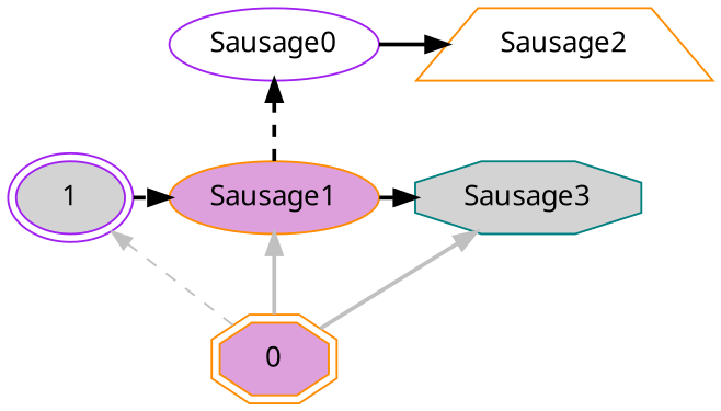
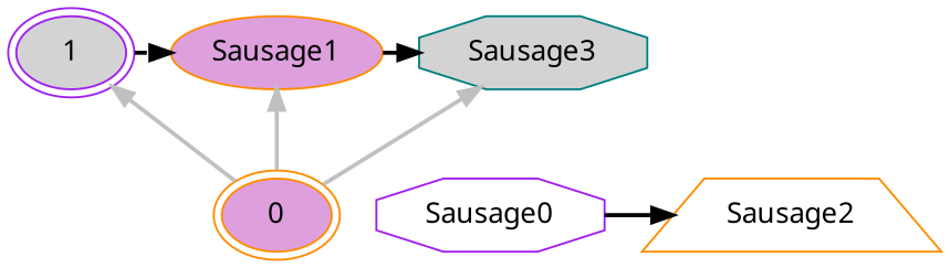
  digraph {
    rankdir=BT
    node [color=darkorange fillcolor=lightgrey fontname="Arial Unicode Multicast" shape=ellipse style=filled]
    edge [penwidth=2 style=bold]
    n1 [color=purple label=1 peripheries=2]
    Sausage1 [fillcolor=plum]
    Sausage3 [color=teal shape=octagon]
-   Sausage0 [color=purple fillcolor=white]
+   Sausage0 [color=purple fillcolor=white shape=octagon]
    Sausage2 [fillcolor=white shape=trapezium]
-   n6 [fillcolor=plum label=0 peripheries=2 shape=octagon]
+   n6 [fillcolor=plum label=0 peripheries=2]
    subgraph sub_1 {
      rank=same
      n1
      Sausage1
    }
    subgraph sub_2 {
      rank=same
      Sausage1
      Sausage3
    }
    subgraph sub_3 {
      rank=same
      Sausage0
      Sausage2
    }
    n1 -> Sausage1 [constraint=false style=dashed]
    Sausage1 -> Sausage3 [constraint=false]
-   Sausage1 -> Sausage0 [style=dashed]
    Sausage0 -> Sausage2 [constraint=false]
-   n6 -> n1 [color=gray style=dashed penwidth=""]
+   n6 -> n1 [color=gray penwidth=""]
    n6 -> Sausage1 [color=gray penwidth=""]
    n6 -> Sausage3 [color=gray penwidth=""]
  }
